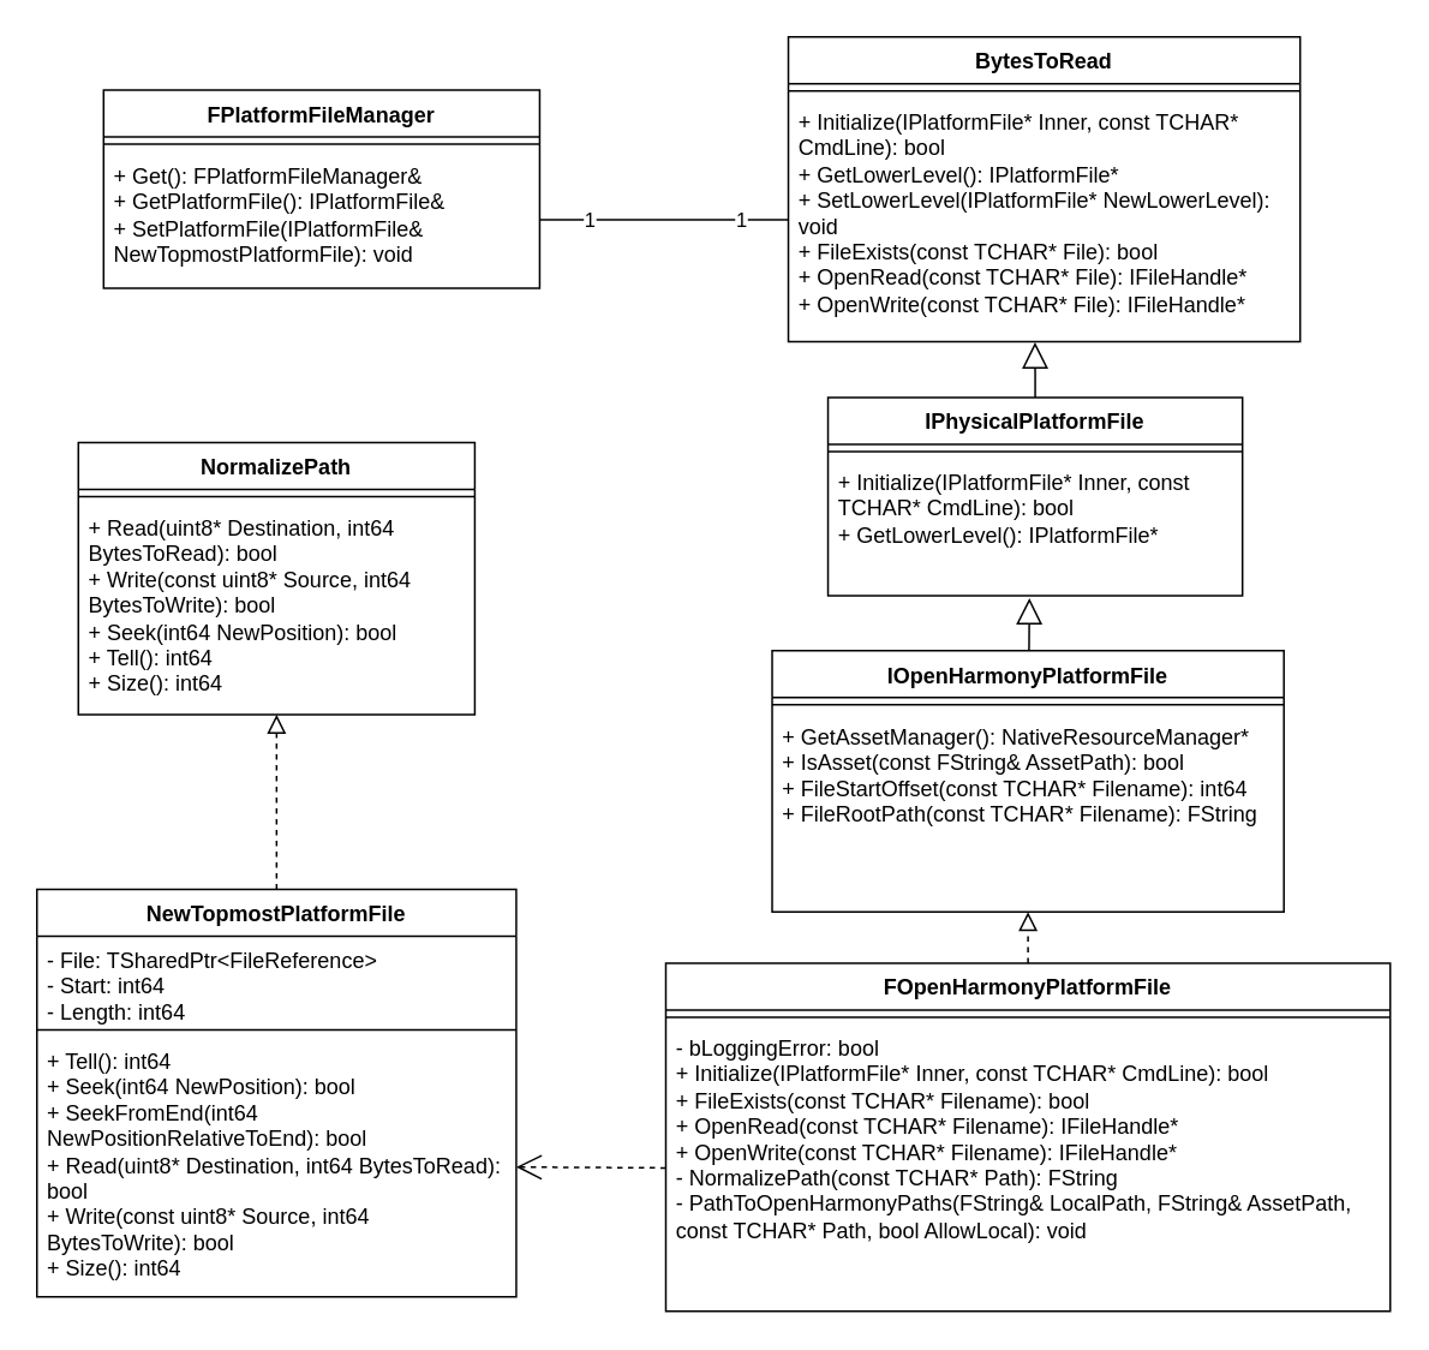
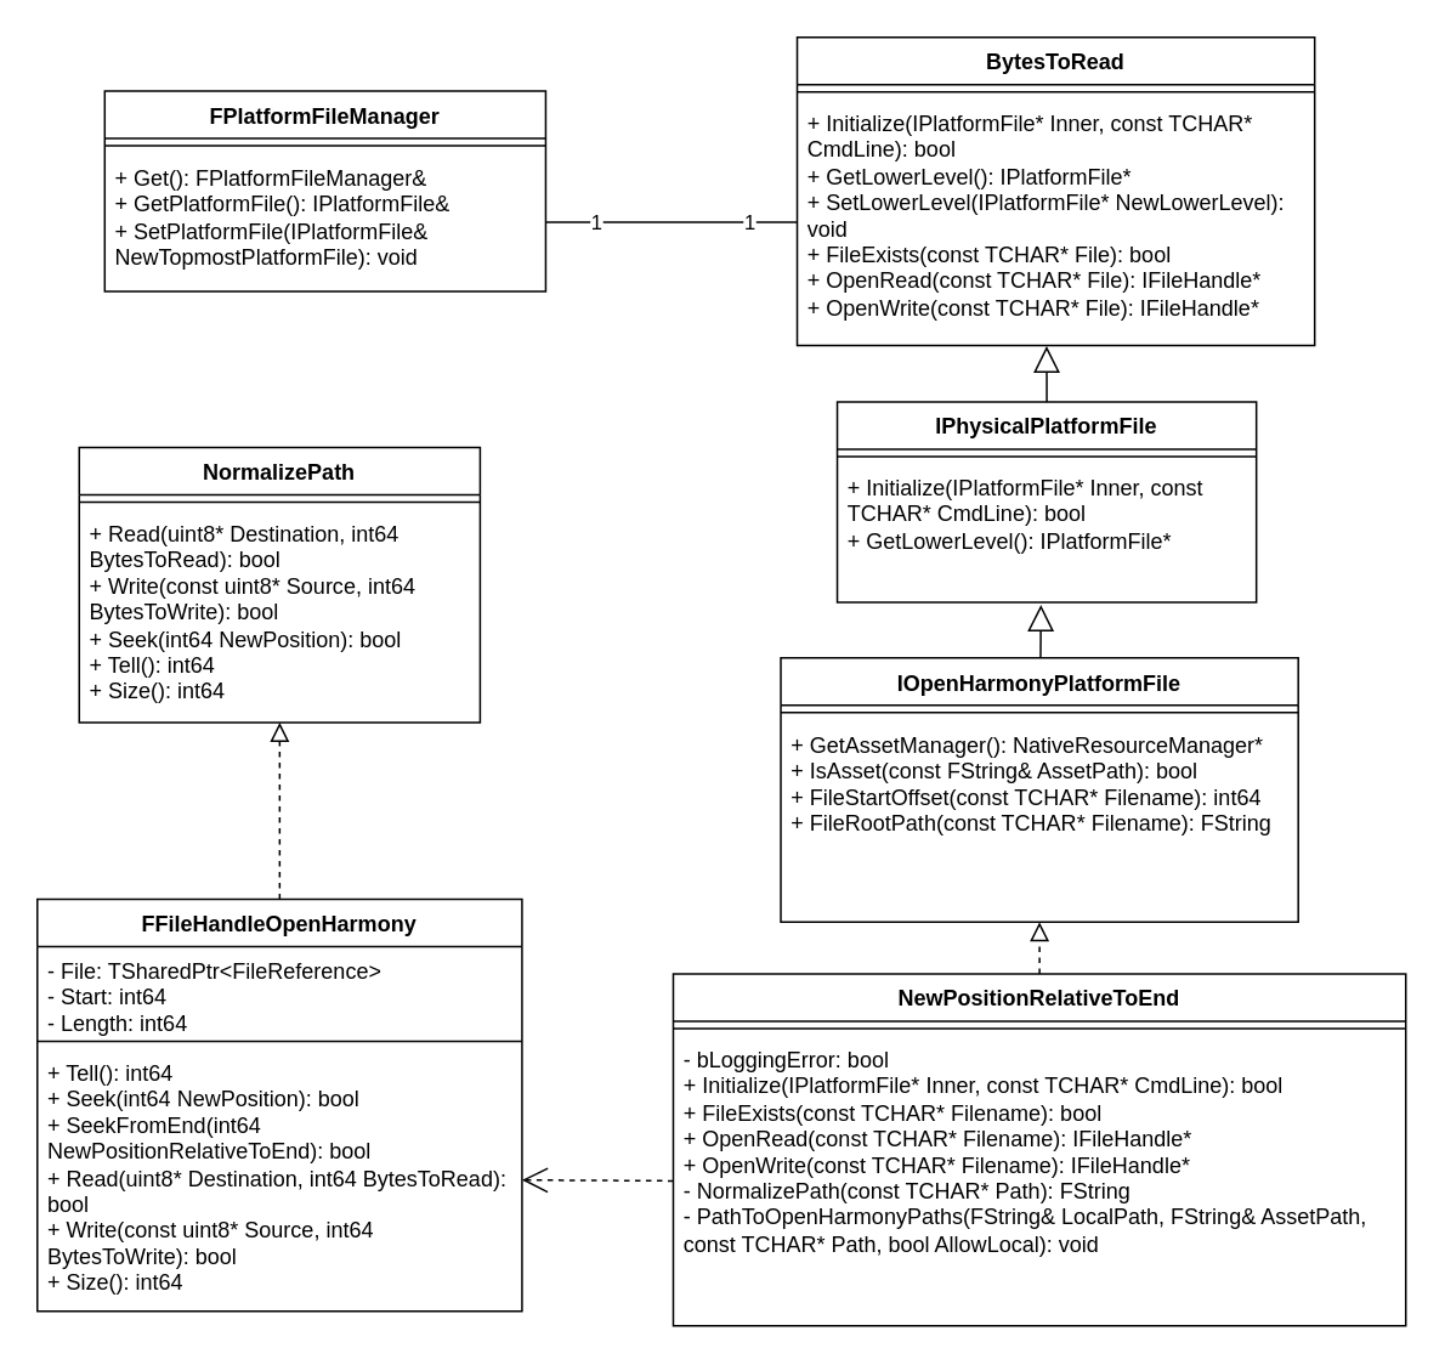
  <mxCell id="0" />
  <mxCell id="1" parent="0" />
  <mxCell id="2" value="FPlatformFileManager" style="swimlane;fontStyle=1;align=center;verticalAlign=top;childLayout=stackLayout;horizontal=1;startSize=26;horizontalStack=0;resizeParent=1;resizeParentMax=0;resizeLast=0;collapsible=1;marginBottom=0;whiteSpace=wrap;html=1;" vertex="1" parent="1"><mxGeometry x="57" y="49.5" width="242" height="110" as="geometry" /></mxCell>
  <mxCell id="3" value="" style="line;strokeWidth=1;fillColor=none;align=left;verticalAlign=middle;spacingTop=-1;spacingLeft=3;spacingRight=3;rotatable=0;labelPosition=right;points=[];portConstraint=eastwest;strokeColor=inherit;" vertex="1" parent="2"><mxGeometry y="26" width="242" height="8" as="geometry" /></mxCell>
  <mxCell id="4" value="+ Get(): FPlatformFileManager&amp;amp;&lt;br/&gt;+ GetPlatformFile(): IPlatformFile&amp;amp;&lt;br/&gt;+ SetPlatformFile(IPlatformFile&amp;amp; NewTopmostPlatformFile): void" style="text;strokeColor=none;fillColor=none;align=left;verticalAlign=top;spacingLeft=4;spacingRight=4;overflow=hidden;rotatable=0;points=[[0,0.5],[1,0.5]];portConstraint=eastwest;whiteSpace=wrap;html=1;" vertex="1" parent="2"><mxGeometry y="34" width="242" height="76" as="geometry" /></mxCell>
- <mxCell id="5" value="FOpenHarmonyPlatformFile" style="swimlane;fontStyle=1;align=center;verticalAlign=top;childLayout=stackLayout;horizontal=1;startSize=26;horizontalStack=0;resizeParent=1;resizeParentMax=0;resizeLast=0;collapsible=1;marginBottom=0;whiteSpace=wrap;html=1;" vertex="1" parent="1"><mxGeometry x="369" y="534" width="402" height="193" as="geometry" /></mxCell>
+ <mxCell id="5" value="NewPositionRelativeToEnd" style="swimlane;fontStyle=1;align=center;verticalAlign=top;childLayout=stackLayout;horizontal=1;startSize=26;horizontalStack=0;resizeParent=1;resizeParentMax=0;resizeLast=0;collapsible=1;marginBottom=0;whiteSpace=wrap;html=1;" vertex="1" parent="1"><mxGeometry x="369" y="534" width="402" height="193" as="geometry" /></mxCell>
  <mxCell id="6" value="" style="line;strokeWidth=1;fillColor=none;align=left;verticalAlign=middle;spacingTop=-1;spacingLeft=3;spacingRight=3;rotatable=0;labelPosition=right;points=[];portConstraint=eastwest;strokeColor=inherit;" vertex="1" parent="5"><mxGeometry y="26" width="402" height="8" as="geometry" /></mxCell>
  <mxCell id="7" value="- bLoggingError: bool&lt;br/&gt;+ Initialize(IPlatformFile* Inner, const TCHAR* CmdLine): bool&lt;br/&gt;+ FileExists(const TCHAR* Filename): bool&lt;br/&gt;+ OpenRead(const TCHAR* Filename): IFileHandle*&lt;br/&gt;+ OpenWrite(const TCHAR* Filename): IFileHandle*&lt;br/&gt;- NormalizePath(const TCHAR* Path): FString&lt;br/&gt;- PathToOpenHarmonyPaths(FString&amp;amp; LocalPath, FString&amp;amp; AssetPath, const TCHAR* Path, bool AllowLocal): void" style="text;strokeColor=none;fillColor=none;align=left;verticalAlign=top;spacingLeft=4;spacingRight=4;overflow=hidden;rotatable=0;points=[[0,0.5],[1,0.5]];portConstraint=eastwest;whiteSpace=wrap;html=1;" vertex="1" parent="5"><mxGeometry y="34" width="402" height="159" as="geometry" /></mxCell>
  <mxCell id="8" value="IOpenHarmonyPlatformFile" style="swimlane;fontStyle=1;align=center;verticalAlign=top;childLayout=stackLayout;horizontal=1;startSize=26;horizontalStack=0;resizeParent=1;resizeParentMax=0;resizeLast=0;collapsible=1;marginBottom=0;whiteSpace=wrap;html=1;" vertex="1" parent="1"><mxGeometry x="428" y="360.5" width="284" height="145" as="geometry" /></mxCell>
  <mxCell id="9" value="" style="line;strokeWidth=1;fillColor=none;align=left;verticalAlign=middle;spacingTop=-1;spacingLeft=3;spacingRight=3;rotatable=0;labelPosition=right;points=[];portConstraint=eastwest;strokeColor=inherit;" vertex="1" parent="8"><mxGeometry y="26" width="284" height="8" as="geometry" /></mxCell>
  <mxCell id="10" value="+ GetAssetManager(): NativeResourceManager*&lt;br/&gt;+ IsAsset(const FString&amp;amp; AssetPath): bool&lt;br/&gt;+ FileStartOffset(const TCHAR* Filename): int64&lt;br/&gt;+ FileRootPath(const TCHAR* Filename): FString&lt;div&gt;&lt;br/&gt;&lt;/div&gt;" style="text;strokeColor=none;fillColor=none;align=left;verticalAlign=top;spacingLeft=4;spacingRight=4;overflow=hidden;rotatable=0;points=[[0,0.5],[1,0.5]];portConstraint=eastwest;whiteSpace=wrap;html=1;" vertex="1" parent="8"><mxGeometry y="34" width="284" height="111" as="geometry" /></mxCell>
  <mxCell id="11" value="IPhysicalPlatformFile" style="swimlane;fontStyle=1;align=center;verticalAlign=top;childLayout=stackLayout;horizontal=1;startSize=26;horizontalStack=0;resizeParent=1;resizeParentMax=0;resizeLast=0;collapsible=1;marginBottom=0;whiteSpace=wrap;html=1;" vertex="1" parent="1"><mxGeometry x="459" y="220" width="230" height="110" as="geometry" /></mxCell>
  <mxCell id="12" value="" style="line;strokeWidth=1;fillColor=none;align=left;verticalAlign=middle;spacingTop=-1;spacingLeft=3;spacingRight=3;rotatable=0;labelPosition=right;points=[];portConstraint=eastwest;strokeColor=inherit;" vertex="1" parent="11"><mxGeometry y="26" width="230" height="8" as="geometry" /></mxCell>
  <mxCell id="13" value="+ Initialize(IPlatformFile* Inner, const TCHAR* CmdLine): bool&lt;br/&gt;+ GetLowerLevel(): IPlatformFile*" style="text;strokeColor=none;fillColor=none;align=left;verticalAlign=top;spacingLeft=4;spacingRight=4;overflow=hidden;rotatable=0;points=[[0,0.5],[1,0.5]];portConstraint=eastwest;whiteSpace=wrap;html=1;" vertex="1" parent="11"><mxGeometry y="34" width="230" height="76" as="geometry" /></mxCell>
  <mxCell id="14" value="NormalizePath" style="swimlane;fontStyle=1;align=center;verticalAlign=top;childLayout=stackLayout;horizontal=1;startSize=26;horizontalStack=0;resizeParent=1;resizeParentMax=0;resizeLast=0;collapsible=1;marginBottom=0;whiteSpace=wrap;html=1;" vertex="1" parent="1"><mxGeometry x="43" y="245" width="220" height="151" as="geometry" /></mxCell>
  <mxCell id="15" value="" style="line;strokeWidth=1;fillColor=none;align=left;verticalAlign=middle;spacingTop=-1;spacingLeft=3;spacingRight=3;rotatable=0;labelPosition=right;points=[];portConstraint=eastwest;strokeColor=inherit;" vertex="1" parent="14"><mxGeometry y="26" width="220" height="8" as="geometry" /></mxCell>
  <mxCell id="16" value="+ Read(uint8* Destination, int64 BytesToRead): bool&lt;br/&gt;+ Write(const uint8* Source, int64 BytesToWrite): bool&lt;br/&gt;+ Seek(int64 NewPosition): bool&lt;br/&gt;+ Tell(): int64&lt;br/&gt;+ Size(): int64" style="text;strokeColor=none;fillColor=none;align=left;verticalAlign=top;spacingLeft=4;spacingRight=4;overflow=hidden;rotatable=0;points=[[0,0.5],[1,0.5]];portConstraint=eastwest;whiteSpace=wrap;html=1;" vertex="1" parent="14"><mxGeometry y="34" width="220" height="117" as="geometry" /></mxCell>
- <mxCell id="17" value="NewTopmostPlatformFile" style="swimlane;fontStyle=1;align=center;verticalAlign=top;childLayout=stackLayout;horizontal=1;startSize=26;horizontalStack=0;resizeParent=1;resizeParentMax=0;resizeLast=0;collapsible=1;marginBottom=0;whiteSpace=wrap;html=1;" vertex="1" parent="1"><mxGeometry x="20" y="493" width="266" height="226" as="geometry" /></mxCell>
+ <mxCell id="17" value="FFileHandleOpenHarmony" style="swimlane;fontStyle=1;align=center;verticalAlign=top;childLayout=stackLayout;horizontal=1;startSize=26;horizontalStack=0;resizeParent=1;resizeParentMax=0;resizeLast=0;collapsible=1;marginBottom=0;whiteSpace=wrap;html=1;" vertex="1" parent="1"><mxGeometry x="20" y="493" width="266" height="226" as="geometry" /></mxCell>
  <mxCell id="18" value="- File: TSharedPtr&amp;lt;FileReference&amp;gt;&lt;br/&gt;- Start: int64&lt;br/&gt;- Length: int64&lt;br/&gt;- CurrentOffset: int64" style="text;strokeColor=none;fillColor=none;align=left;verticalAlign=top;spacingLeft=4;spacingRight=4;overflow=hidden;rotatable=0;points=[[0,0.5],[1,0.5]];portConstraint=eastwest;whiteSpace=wrap;html=1;" vertex="1" parent="17"><mxGeometry y="26" width="266" height="48" as="geometry" /></mxCell>
  <mxCell id="19" value="" style="line;strokeWidth=1;fillColor=none;align=left;verticalAlign=middle;spacingTop=-1;spacingLeft=3;spacingRight=3;rotatable=0;labelPosition=right;points=[];portConstraint=eastwest;strokeColor=inherit;" vertex="1" parent="17"><mxGeometry y="74" width="266" height="8" as="geometry" /></mxCell>
  <mxCell id="20" value="+ Tell(): int64&lt;br/&gt;+ Seek(int64 NewPosition): bool&lt;br/&gt;+ SeekFromEnd(int64 NewPositionRelativeToEnd): bool&lt;br/&gt;+ Read(uint8* Destination, int64 BytesToRead): bool&lt;br/&gt;+ Write(const uint8* Source, int64 BytesToWrite): bool&lt;br/&gt;+ Size(): int64" style="text;strokeColor=none;fillColor=none;align=left;verticalAlign=top;spacingLeft=4;spacingRight=4;overflow=hidden;rotatable=0;points=[[0,0.5],[1,0.5]];portConstraint=eastwest;whiteSpace=wrap;html=1;" vertex="1" parent="17"><mxGeometry y="82" width="266" height="144" as="geometry" /></mxCell>
  <mxCell id="21" value="BytesToRead" style="swimlane;fontStyle=1;align=center;verticalAlign=top;childLayout=stackLayout;horizontal=1;startSize=26;horizontalStack=0;resizeParent=1;resizeParentMax=0;resizeLast=0;collapsible=1;marginBottom=0;whiteSpace=wrap;html=1;" vertex="1" parent="1"><mxGeometry x="437" y="20" width="284" height="169" as="geometry" /></mxCell>
  <mxCell id="22" value="" style="line;strokeWidth=1;fillColor=none;align=left;verticalAlign=middle;spacingTop=-1;spacingLeft=3;spacingRight=3;rotatable=0;labelPosition=right;points=[];portConstraint=eastwest;strokeColor=inherit;" vertex="1" parent="21"><mxGeometry y="26" width="284" height="8" as="geometry" /></mxCell>
  <mxCell id="23" value="+ Initialize(IPlatformFile* Inner, const TCHAR* CmdLine): bool&lt;br/&gt;+ GetLowerLevel(): IPlatformFile*&lt;br/&gt;+ SetLowerLevel(IPlatformFile* NewLowerLevel): void&lt;br/&gt;+ FileExists(const TCHAR* File): bool&lt;br/&gt;+ OpenRead(const TCHAR* File): IFileHandle*&lt;br/&gt;+ OpenWrite(const TCHAR* File): IFileHandle*" style="text;strokeColor=none;fillColor=none;align=left;verticalAlign=top;spacingLeft=4;spacingRight=4;overflow=hidden;rotatable=0;points=[[0,0.5],[1,0.5]];portConstraint=eastwest;whiteSpace=wrap;html=1;" vertex="1" parent="21"><mxGeometry y="34" width="284" height="135" as="geometry" /></mxCell>
  <mxCell id="24" value="" style="endArrow=block;endFill=0;endSize=12;html=1;rounded=0;entryX=0.482;entryY=1.003;entryDx=0;entryDy=0;entryPerimeter=0;exitX=0.5;exitY=0;exitDx=0;exitDy=0;" edge="1" parent="1" source="11" target="23"><mxGeometry width="160" relative="1" as="geometry"><mxPoint x="244" y="211" as="sourcePoint" /><mxPoint x="404" y="211" as="targetPoint" /></mxGeometry></mxCell>
  <mxCell id="25" value="" style="endArrow=block;endFill=0;endSize=12;html=1;rounded=0;entryX=0.486;entryY=1.018;entryDx=0;entryDy=0;entryPerimeter=0;" edge="1" parent="1" source="8" target="13"><mxGeometry width="160" relative="1" as="geometry"><mxPoint x="593" y="242" as="sourcePoint" /><mxPoint x="594" y="209" as="targetPoint" /></mxGeometry></mxCell>
  <mxCell id="26" value="" style="endArrow=none;startArrow=none;endFill=0;startFill=0;endSize=8;html=1;verticalAlign=bottom;labelBackgroundColor=none;strokeWidth=1;rounded=0;entryX=0;entryY=0.5;entryDx=0;entryDy=0;exitX=1;exitY=0.5;exitDx=0;exitDy=0;" edge="1" parent="1" source="4" target="23"><mxGeometry width="160" relative="1" as="geometry"><mxPoint x="323" y="104" as="sourcePoint" /><mxPoint x="481" y="104" as="targetPoint" /></mxGeometry></mxCell>
  <mxCell id="27" value="1" style="edgeLabel;html=1;align=center;verticalAlign=middle;resizable=0;points=[];" vertex="1" connectable="0" parent="26"><mxGeometry x="-0.614" relative="1" as="geometry"><mxPoint as="offset" /></mxGeometry></mxCell>
  <mxCell id="28" value="1" style="edgeLabel;html=1;align=center;verticalAlign=middle;resizable=0;points=[];" vertex="1" connectable="0" parent="26"><mxGeometry x="0.607" relative="1" as="geometry"><mxPoint as="offset" /></mxGeometry></mxCell>
  <mxCell id="29" value="" style="endArrow=block;startArrow=none;endFill=0;startFill=0;endSize=8;html=1;verticalAlign=bottom;dashed=1;labelBackgroundColor=none;rounded=0;exitX=0.5;exitY=0;exitDx=0;exitDy=0;" edge="1" parent="1" source="17" target="16"><mxGeometry width="160" relative="1" as="geometry"><mxPoint x="299" y="403" as="sourcePoint" /><mxPoint x="459" y="403" as="targetPoint" /></mxGeometry></mxCell>
  <mxCell id="30" value="" style="endArrow=block;startArrow=none;endFill=0;startFill=0;endSize=8;html=1;verticalAlign=bottom;dashed=1;labelBackgroundColor=none;rounded=0;exitX=0.5;exitY=0;exitDx=0;exitDy=0;" edge="1" parent="1" source="5" target="10"><mxGeometry width="160" relative="1" as="geometry"><mxPoint x="166" y="399" as="sourcePoint" /><mxPoint x="166" y="346" as="targetPoint" /></mxGeometry></mxCell>
  <mxCell id="31" value="" style="endArrow=open;endSize=12;dashed=1;html=1;rounded=0;exitX=0;exitY=0.5;exitDx=0;exitDy=0;entryX=1;entryY=0.5;entryDx=0;entryDy=0;" edge="1" parent="1" source="7" target="20"><mxGeometry width="160" relative="1" as="geometry"><mxPoint x="299" y="403" as="sourcePoint" /><mxPoint x="459" y="403" as="targetPoint" /></mxGeometry></mxCell>
